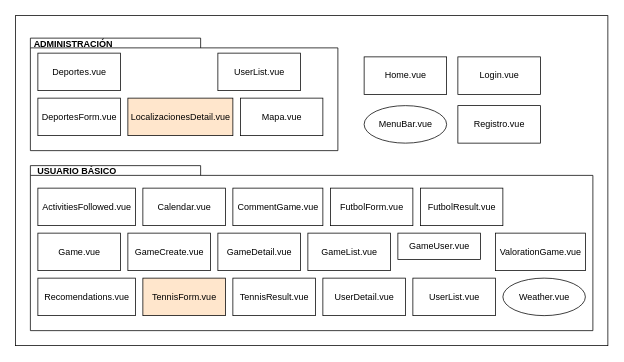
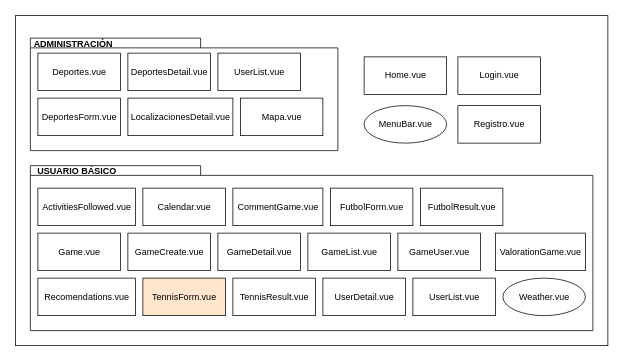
  <mxCell id="0" />
  <mxCell id="1" parent="0" />
  <mxCell id="2" value="" style="rounded=0;whiteSpace=wrap;html=1;" vertex="1" parent="1"><mxGeometry x="20" y="20" width="790" height="440" as="geometry" /></mxCell>
  <mxCell id="3" value="" style="shape=folder;fontStyle=1;spacingTop=10;tabWidth=227;tabHeight=13;tabPosition=left;html=1;" vertex="1" parent="1"><mxGeometry x="40" y="50" width="410" height="150" as="geometry" /></mxCell>
  <mxCell id="4" value="Deportes.vue" style="html=1;" vertex="1" parent="1"><mxGeometry x="50" y="70" width="110" height="50" as="geometry" /></mxCell>
+ <mxCell id="5" value="DeportesDetail.vue" style="html=1;" vertex="1" parent="1"><mxGeometry x="170" y="70" width="110" height="50" as="geometry" /></mxCell>
  <mxCell id="6" value="DeportesForm.vue" style="html=1;" vertex="1" parent="1"><mxGeometry x="50" y="130" width="110" height="50" as="geometry" /></mxCell>
- <mxCell id="7" value="LocalizacionesDetail.vue" style="html=1;fillColor=#ffe6cc;" vertex="1" parent="1"><mxGeometry x="170" y="130" width="140" height="50" as="geometry" /></mxCell>
+ <mxCell id="7" value="LocalizacionesDetail.vue" style="html=1;" vertex="1" parent="1"><mxGeometry x="170" y="130" width="140" height="50" as="geometry" /></mxCell>
  <mxCell id="8" value="Mapa.vue" style="html=1;" vertex="1" parent="1"><mxGeometry x="320" y="130" width="110" height="50" as="geometry" /></mxCell>
  <mxCell id="9" value="UserList.vue" style="html=1;" vertex="1" parent="1"><mxGeometry x="290" y="70" width="110" height="50" as="geometry" /></mxCell>
  <mxCell id="10" value="ADMINISTRACIÓN" style="text;align=center;fontStyle=1;verticalAlign=middle;spacingLeft=3;spacingRight=3;strokeColor=none;rotatable=0;points=[[0,0.5],[1,0.5]];portConstraint=eastwest;" vertex="1" parent="1"><mxGeometry x="40" y="44" width="115" height="26" as="geometry" /></mxCell>
  <mxCell id="11" value="" style="shape=folder;fontStyle=1;spacingTop=10;tabWidth=227;tabHeight=13;tabPosition=left;html=1;" vertex="1" parent="1"><mxGeometry x="40" y="220" width="750" height="220" as="geometry" /></mxCell>
  <mxCell id="12" value="ActivitiesFollowed.vue" style="html=1;" vertex="1" parent="1"><mxGeometry x="50" y="250" width="130" height="50" as="geometry" /></mxCell>
  <mxCell id="13" value="Calendar.vue" style="html=1;" vertex="1" parent="1"><mxGeometry x="190" y="250" width="110" height="50" as="geometry" /></mxCell>
  <mxCell id="14" value="CommentGame.vue" style="html=1;" vertex="1" parent="1"><mxGeometry x="310" y="250" width="120" height="50" as="geometry" /></mxCell>
  <mxCell id="15" value="FutbolForm.vue&lt;br&gt;" style="html=1;" vertex="1" parent="1"><mxGeometry x="440" y="250" width="110" height="50" as="geometry" /></mxCell>
  <mxCell id="16" value="FutbolResult.vue&lt;br&gt;" style="html=1;" vertex="1" parent="1"><mxGeometry x="560" y="250" width="110" height="50" as="geometry" /></mxCell>
  <mxCell id="17" value="Game.vue&lt;br&gt;" style="html=1;" vertex="1" parent="1"><mxGeometry x="50" y="310" width="110" height="50" as="geometry" /></mxCell>
  <mxCell id="18" value="GameCreate.vue&lt;br&gt;" style="html=1;" vertex="1" parent="1"><mxGeometry x="170" y="310" width="110" height="50" as="geometry" /></mxCell>
  <mxCell id="19" value="GameDetail.vue" style="html=1;" vertex="1" parent="1"><mxGeometry x="290" y="310" width="110" height="50" as="geometry" /></mxCell>
  <mxCell id="20" value="GameList.vue&lt;br&gt;" style="html=1;" vertex="1" parent="1"><mxGeometry x="410" y="310" width="110" height="50" as="geometry" /></mxCell>
- <mxCell id="21" value="GameUser.vue&lt;br&gt;" style="html=1;" vertex="1" parent="1"><mxGeometry x="530" y="310" width="110" height="35" as="geometry" /></mxCell>
+ <mxCell id="21" value="GameUser.vue&lt;br&gt;" style="html=1;" vertex="1" parent="1"><mxGeometry x="530" y="310" width="110" height="50" as="geometry" /></mxCell>
  <mxCell id="22" value="Recomendations.vue&lt;br&gt;" style="html=1;" vertex="1" parent="1"><mxGeometry x="50" y="370" width="130" height="50" as="geometry" /></mxCell>
  <mxCell id="23" value="TennisForm.vue&lt;br&gt;" style="html=1;fillColor=#ffe6cc;" vertex="1" parent="1"><mxGeometry x="190" y="370" width="110" height="50" as="geometry" /></mxCell>
  <mxCell id="24" value="TennisResult.vue&lt;br&gt;" style="html=1;" vertex="1" parent="1"><mxGeometry x="310" y="370" width="110" height="50" as="geometry" /></mxCell>
  <mxCell id="25" value="UserDetail.vue&lt;br&gt;" style="html=1;" vertex="1" parent="1"><mxGeometry x="430" y="370" width="110" height="50" as="geometry" /></mxCell>
  <mxCell id="26" value="UserList.vue&lt;br&gt;" style="html=1;" vertex="1" parent="1"><mxGeometry x="550" y="370" width="110" height="50" as="geometry" /></mxCell>
  <mxCell id="27" value="ValorationGame.vue&lt;br&gt;" style="html=1;" vertex="1" parent="1"><mxGeometry x="660" y="310" width="120" height="50" as="geometry" /></mxCell>
  <mxCell id="28" value="Weather.vue&lt;br&gt;" style="ellipse;html=1;" vertex="1" parent="1"><mxGeometry x="670" y="370" width="110" height="50" as="geometry" /></mxCell>
  <mxCell id="29" value="USUARIO BÁSICO" style="text;align=center;fontStyle=1;verticalAlign=middle;spacingLeft=3;spacingRight=3;strokeColor=none;rotatable=0;points=[[0,0.5],[1,0.5]];portConstraint=eastwest;" vertex="1" parent="1"><mxGeometry x="45" y="214" width="115" height="26" as="geometry" /></mxCell>
  <mxCell id="30" value="Home.vue" style="html=1;" vertex="1" parent="1"><mxGeometry x="485" y="75" width="110" height="50" as="geometry" /></mxCell>
  <mxCell id="31" value="Login.vue" style="html=1;" vertex="1" parent="1"><mxGeometry x="610" y="75" width="110" height="50" as="geometry" /></mxCell>
  <mxCell id="32" value="MenuBar.vue" style="ellipse;html=1;" vertex="1" parent="1"><mxGeometry x="485" y="140" width="110" height="50" as="geometry" /></mxCell>
  <mxCell id="33" value="Registro.vue" style="html=1;" vertex="1" parent="1"><mxGeometry x="610" y="140" width="110" height="50" as="geometry" /></mxCell>
